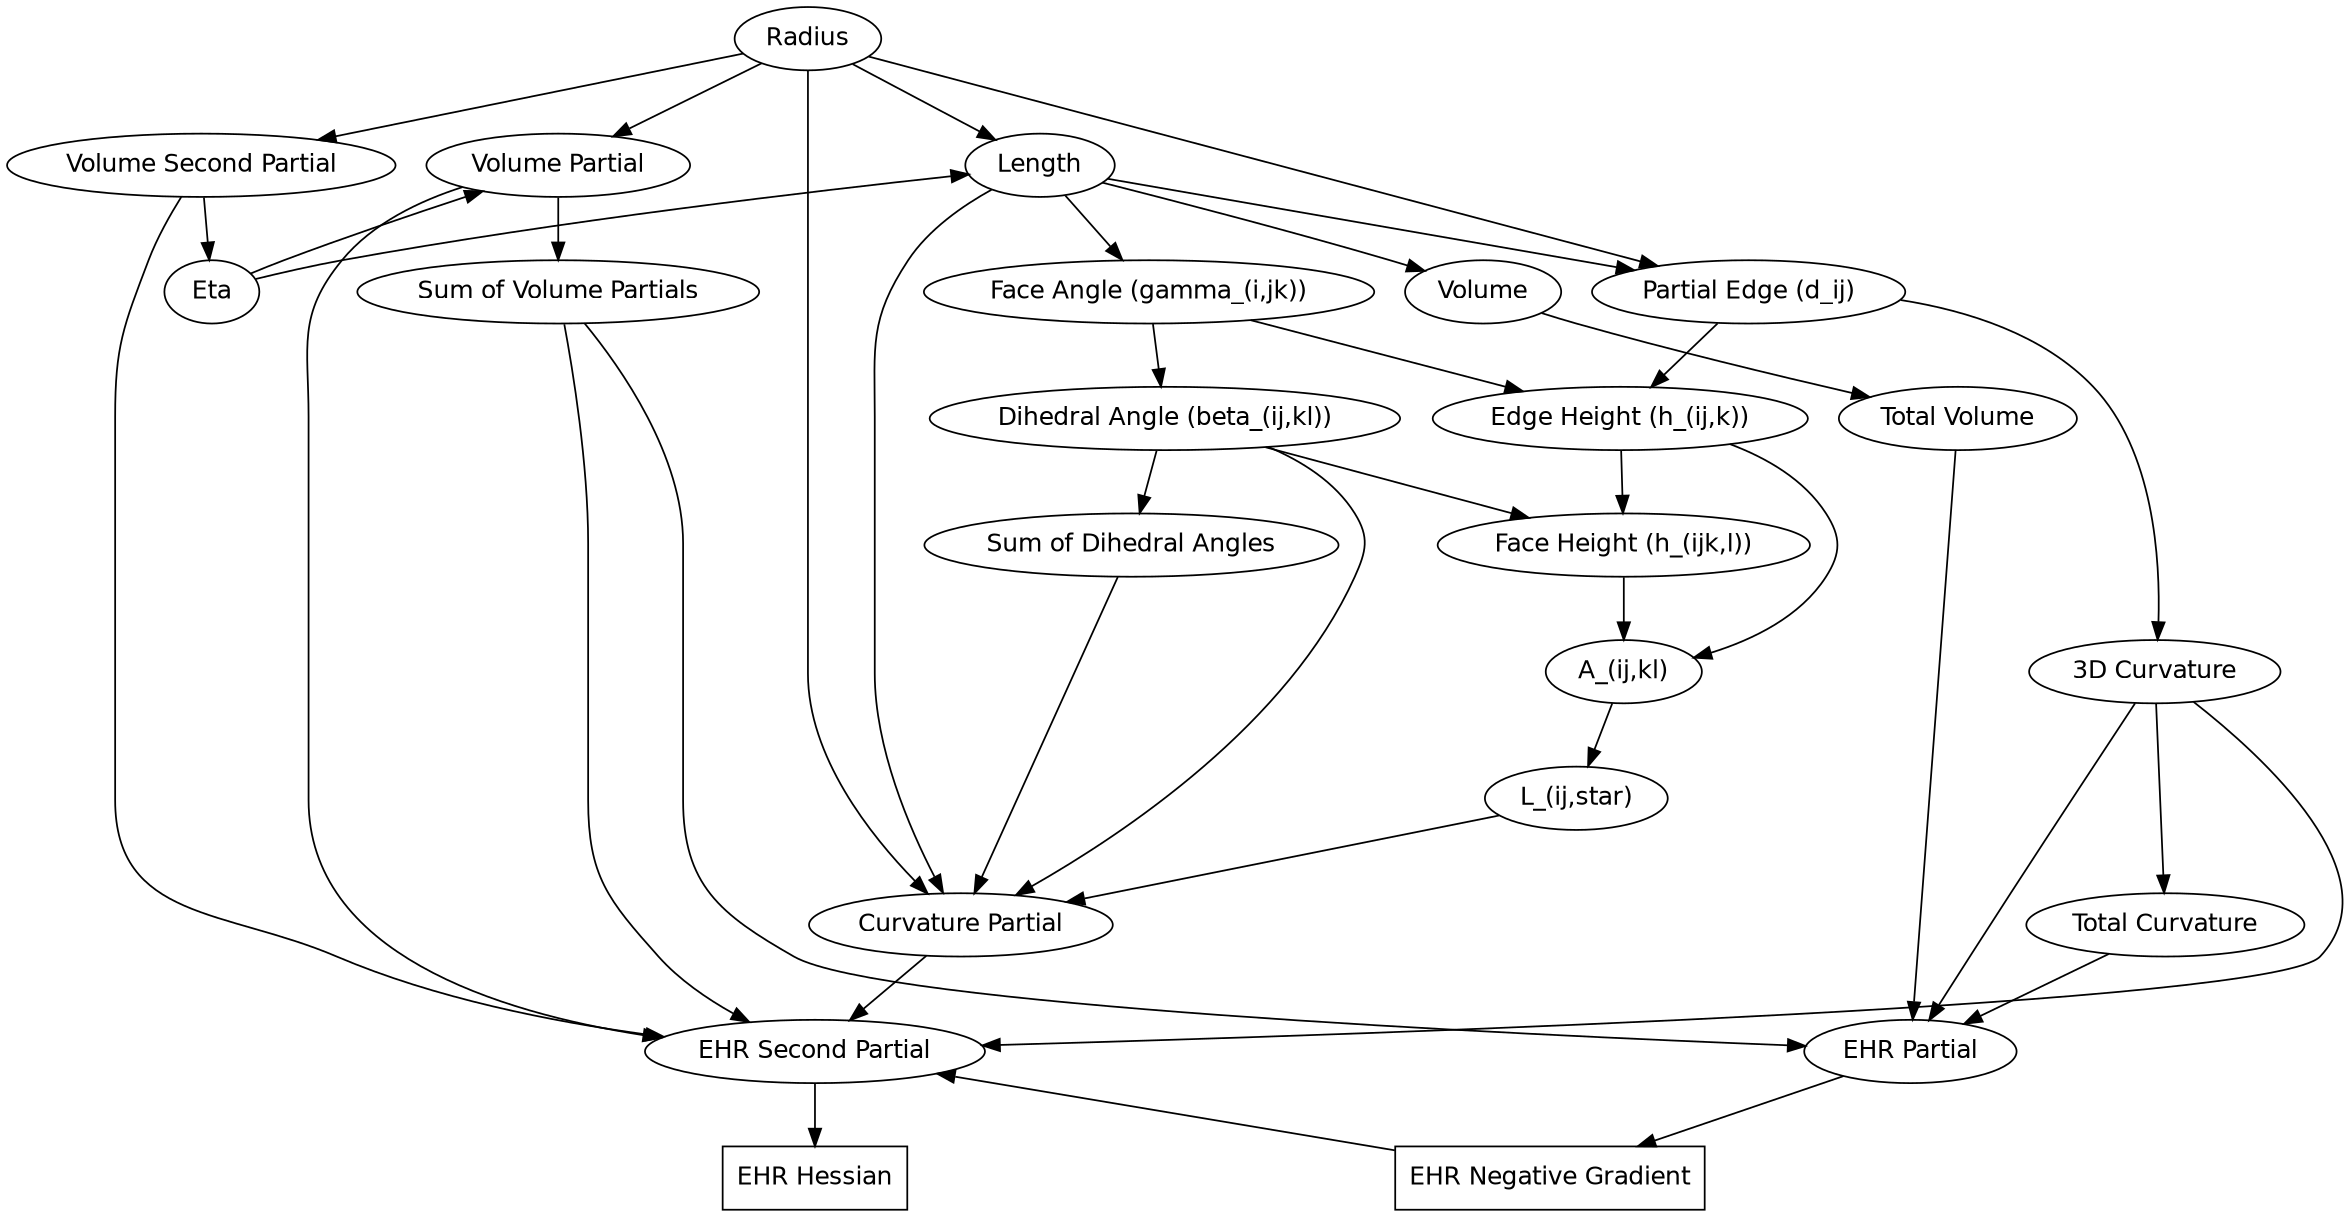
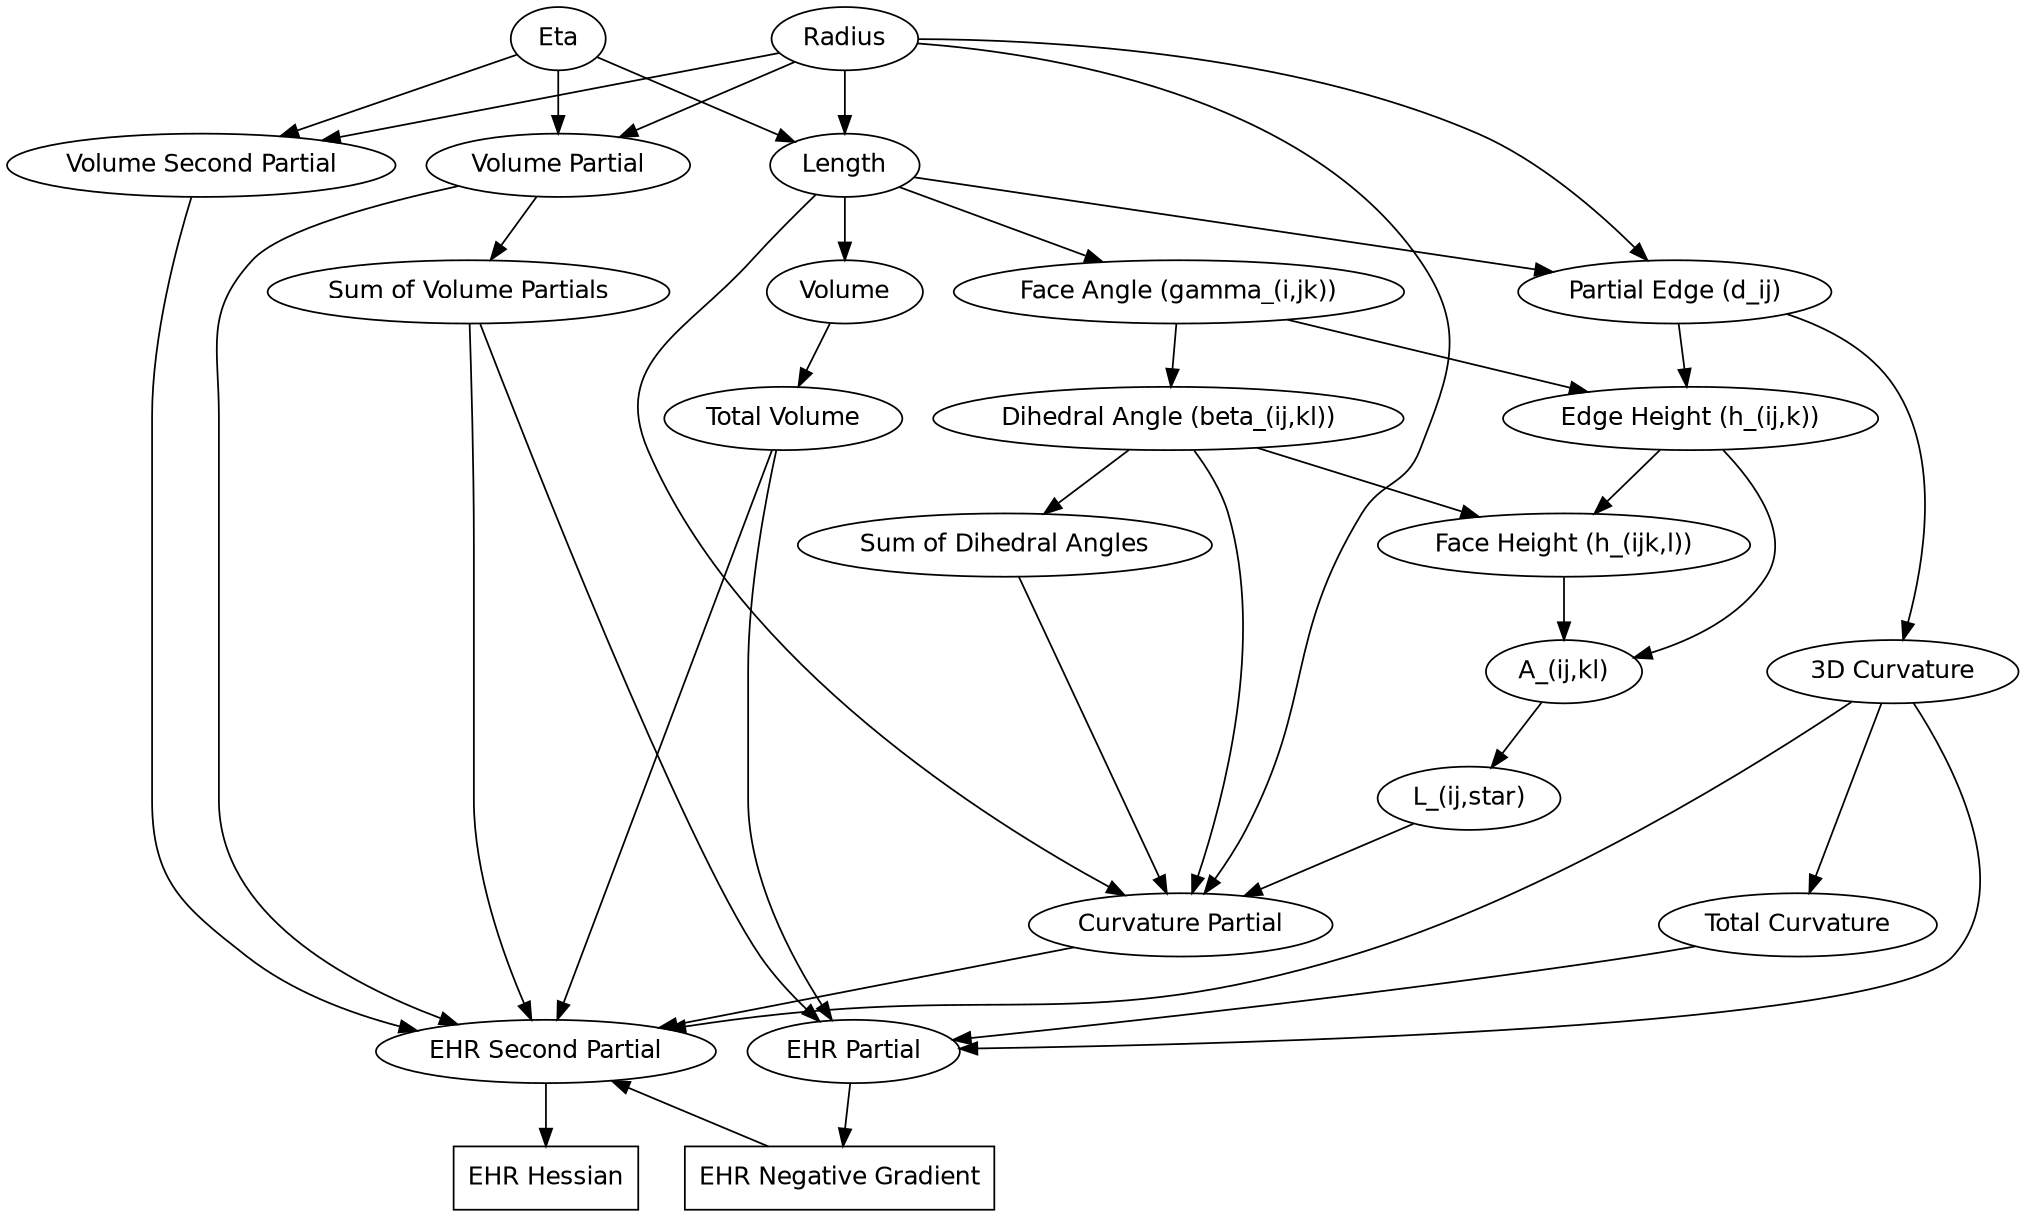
  digraph {
    node [fontname=Helvetica]
    "Partial Edge (d_ij)"
    "Face Angle (gamma_(i,jk))"
    Volume
    "Sum of Volume Partials"
    Length
    "Volume Partial"
    "Volume Second Partial"
    "Total Volume"
    "Dihedral Angle (beta_(ij,kl))"
    "Edge Height (h_(ij,k))"
    "Face Height (h_(ijk,l))"
    "Sum of Dihedral Angles"
    "3D Curvature"
    "A_(ij,kl)"
    "EHR Partial"
    "EHR Second Partial"
    "EHR Negative Gradient" [shape=box]
    "EHR Hessian" [shape=box]
    "Curvature Partial"
    "Total Curvature"
    "L_(ij,star)"
    Eta
    Radius
    subgraph sub_1 {
      rank=same
      "Partial Edge (d_ij)"
      "Face Angle (gamma_(i,jk))"
      Volume
      "Sum of Volume Partials"
    }
    subgraph sub_2 {
      rank=same
      Length
      "Volume Partial"
      "Volume Second Partial"
    }
    subgraph sub_3 {
      rank=same
      "Total Volume"
      "Dihedral Angle (beta_(ij,kl))"
      "Edge Height (h_(ij,k))"
    }
    subgraph sub_4 {
      rank=same
      "Face Height (h_(ijk,l))"
      "Sum of Dihedral Angles"
    }
    subgraph sub_5 {
      rank=same
      "3D Curvature"
      "A_(ij,kl)"
    }
    subgraph sub_6 {
      rank=same
      "EHR Partial"
      "EHR Second Partial"
    }
    subgraph sub_7 {
      rank=same
      "EHR Negative Gradient"
      "EHR Hessian"
    }
    "Partial Edge (d_ij)" -> "Edge Height (h_(ij,k))"
    "Partial Edge (d_ij)" -> "3D Curvature"
    "Face Angle (gamma_(i,jk))" -> "Dihedral Angle (beta_(ij,kl))"
    "Face Angle (gamma_(i,jk))" -> "Edge Height (h_(ij,k))"
    Volume -> "Total Volume"
    "Sum of Volume Partials" -> "EHR Partial"
    "Sum of Volume Partials" -> "EHR Second Partial"
    Length -> "Partial Edge (d_ij)"
    Length -> "Face Angle (gamma_(i,jk))"
    Length -> Volume
    Length -> "Curvature Partial"
    "Volume Partial" -> "Sum of Volume Partials"
    "Volume Partial" -> "EHR Second Partial"
    "Volume Second Partial" -> "EHR Second Partial"
    "Total Volume" -> "EHR Partial"
+   "Total Volume" -> "EHR Second Partial"
    "Dihedral Angle (beta_(ij,kl))" -> "Face Height (h_(ijk,l))"
    "Dihedral Angle (beta_(ij,kl))" -> "Sum of Dihedral Angles"
    "Dihedral Angle (beta_(ij,kl))" -> "Curvature Partial"
    "Edge Height (h_(ij,k))" -> "Face Height (h_(ijk,l))"
    "Edge Height (h_(ij,k))" -> "A_(ij,kl)"
    "Face Height (h_(ijk,l))" -> "A_(ij,kl)"
    "Sum of Dihedral Angles" -> "Curvature Partial"
    "3D Curvature" -> "EHR Partial"
    "3D Curvature" -> "EHR Second Partial"
    "3D Curvature" -> "Total Curvature"
    "A_(ij,kl)" -> "L_(ij,star)"
    "EHR Partial" -> "EHR Negative Gradient"
    "EHR Second Partial" -> "EHR Hessian"
    "EHR Negative Gradient" -> "EHR Second Partial"
    "Curvature Partial" -> "EHR Second Partial"
    "Total Curvature" -> "EHR Partial"
    "L_(ij,star)" -> "Curvature Partial"
    Eta -> Length
    Eta -> "Volume Partial"
-   "Volume Second Partial" -> Eta
+   Eta -> "Volume Second Partial"
    Radius -> "Partial Edge (d_ij)"
    Radius -> Length
    Radius -> "Volume Partial"
    Radius -> "Volume Second Partial"
    Radius -> "Curvature Partial"
  }
